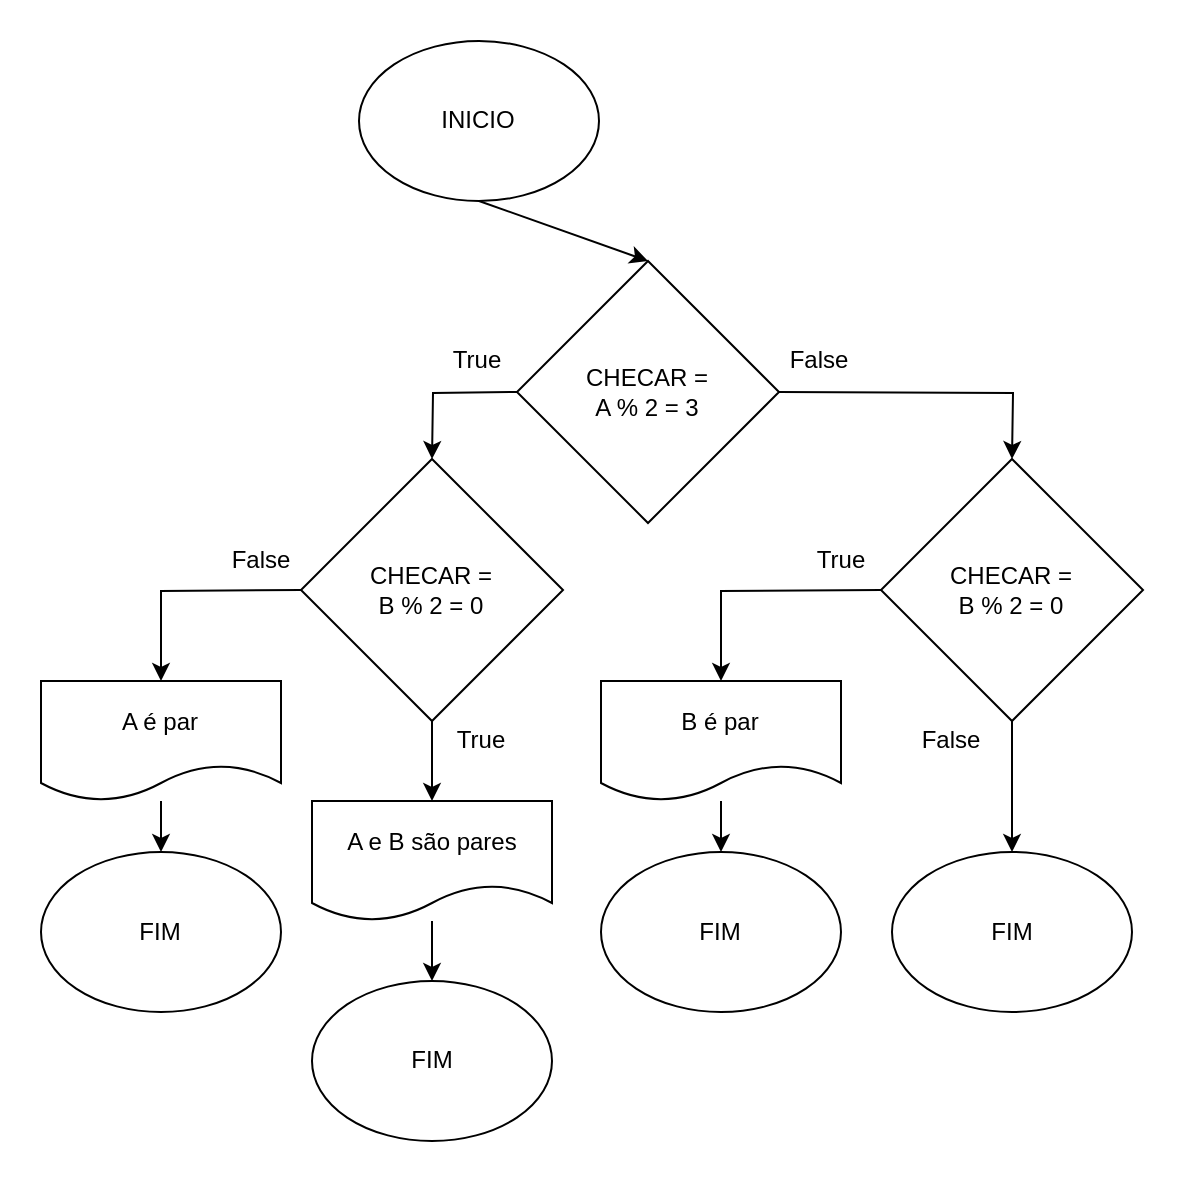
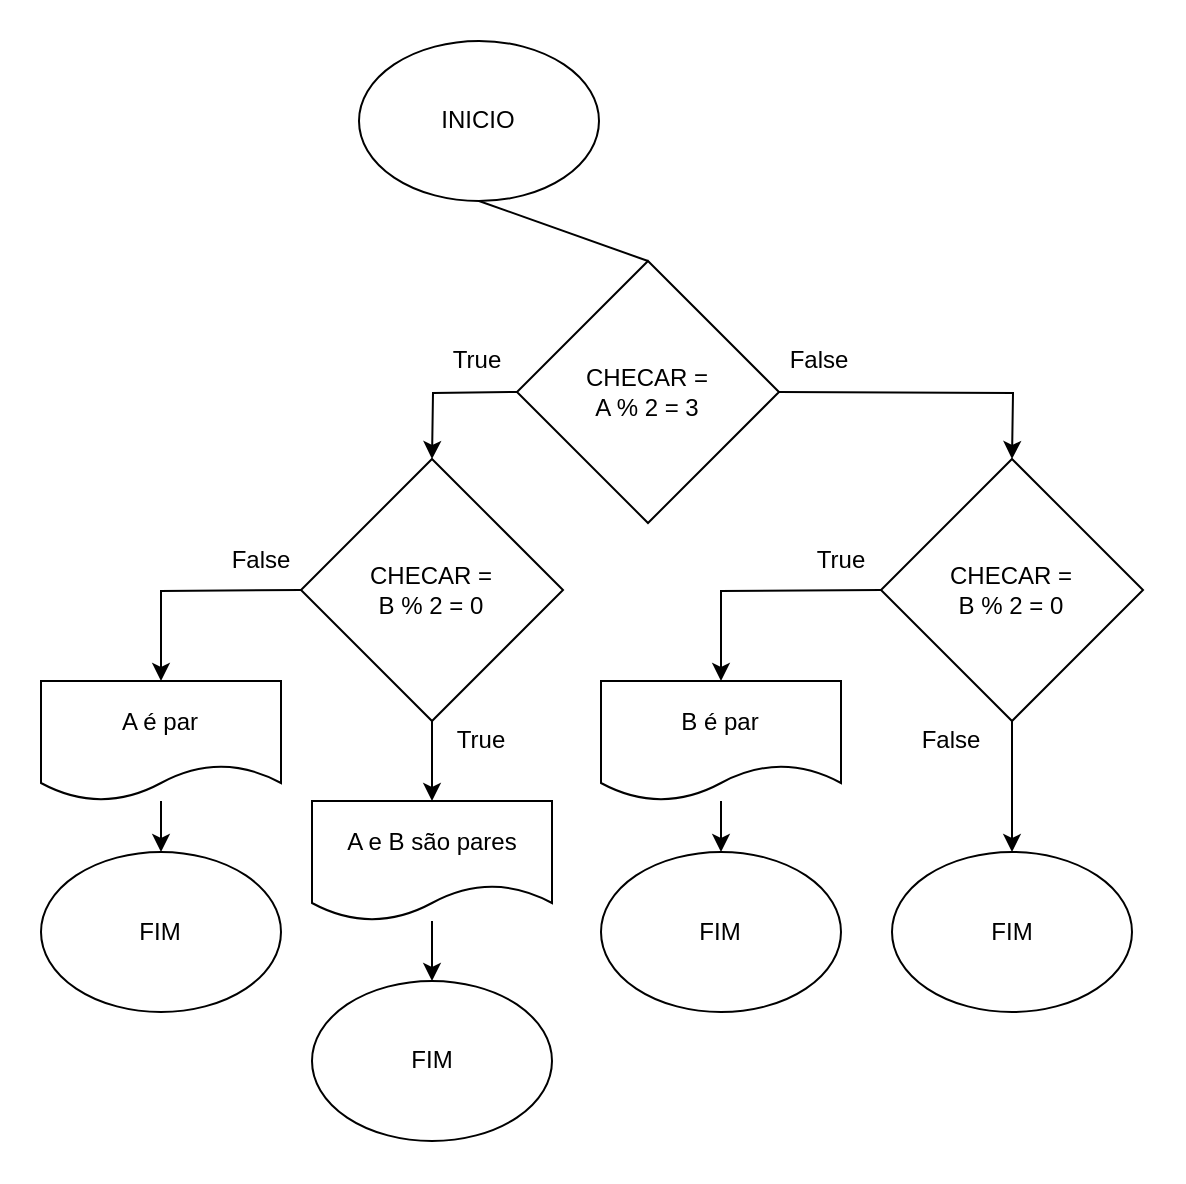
  <mxCell id="0" />
  <mxCell id="1" parent="0" />
  <mxCell id="2" value="INICIO" style="ellipse;whiteSpace=wrap;html=1;" parent="1" vertex="1"><mxGeometry x="179" y="20" width="120" height="80" as="geometry" /></mxCell>
- <mxCell id="3" value="" style="endArrow=classic;html=1;rounded=0;exitX=0.5;exitY=1;exitDx=0;exitDy=0;entryX=0.5;entryY=0;entryDx=0;entryDy=0;" parent="1" source="2" target="5" edge="1"><mxGeometry width="50" height="50" relative="1" as="geometry"><mxPoint x="290" y="120" as="sourcePoint" /><mxPoint x="324" y="30" as="targetPoint" /></mxGeometry></mxCell>
+ <mxCell id="3" value="" style="endArrow=none;html=1;rounded=0;exitX=0.5;exitY=1;exitDx=0;exitDy=0;entryX=0.5;entryY=0;entryDx=0;entryDy=0;" parent="1" source="2" target="5" edge="1"><mxGeometry width="50" height="50" relative="1" as="geometry"><mxPoint x="290" y="120" as="sourcePoint" /><mxPoint x="324" y="30" as="targetPoint" /></mxGeometry></mxCell>
  <mxCell id="4" value="FIM" style="ellipse;whiteSpace=wrap;html=1;" parent="1" vertex="1"><mxGeometry x="155.5" y="490" width="120" height="80" as="geometry" /></mxCell>
  <mxCell id="5" value="CHECAR = &lt;br&gt;A % 2 = 3" style="rhombus;whiteSpace=wrap;html=1;" parent="1" vertex="1"><mxGeometry x="258" y="130" width="131" height="131" as="geometry" /></mxCell>
  <mxCell id="6" value="" style="endArrow=classic;html=1;rounded=0;exitX=0;exitY=0.5;exitDx=0;exitDy=0;entryX=0.5;entryY=0;entryDx=0;entryDy=0;" parent="1" source="5" target="14" edge="1"><mxGeometry width="50" height="50" relative="1" as="geometry"><mxPoint x="324" y="261" as="sourcePoint" /><mxPoint x="140" y="230" as="targetPoint" /><Array as="points"><mxPoint x="216" y="196" /></Array></mxGeometry></mxCell>
  <mxCell id="7" value="True" style="text;html=1;align=center;verticalAlign=middle;resizable=0;points=[];autosize=1;strokeColor=none;fillColor=none;" parent="1" vertex="1"><mxGeometry x="218" y="170" width="40" height="20" as="geometry" /></mxCell>
  <mxCell id="8" value="False" style="text;html=1;align=center;verticalAlign=middle;resizable=0;points=[];autosize=1;strokeColor=none;fillColor=none;" parent="1" vertex="1"><mxGeometry x="389" y="170" width="40" height="20" as="geometry" /></mxCell>
  <mxCell id="9" value="CHECAR = &lt;br&gt;B % 2 = 0" style="rhombus;whiteSpace=wrap;html=1;" parent="1" vertex="1"><mxGeometry x="440" y="229" width="131" height="131" as="geometry" /></mxCell>
  <mxCell id="10" value="" style="endArrow=classic;html=1;rounded=0;entryX=0.5;entryY=0;entryDx=0;entryDy=0;exitX=1;exitY=0.5;exitDx=0;exitDy=0;" parent="1" source="5" target="9" edge="1"><mxGeometry width="50" height="50" relative="1" as="geometry"><mxPoint x="290" y="410" as="sourcePoint" /><mxPoint x="340" y="360" as="targetPoint" /><Array as="points"><mxPoint x="506" y="196" /></Array></mxGeometry></mxCell>
  <mxCell id="11" value="True" style="text;html=1;align=center;verticalAlign=middle;resizable=0;points=[];autosize=1;strokeColor=none;fillColor=none;" parent="1" vertex="1"><mxGeometry x="220" y="360" width="40" height="20" as="geometry" /></mxCell>
  <mxCell id="12" value="False" style="text;html=1;align=center;verticalAlign=middle;resizable=0;points=[];autosize=1;strokeColor=none;fillColor=none;" parent="1" vertex="1"><mxGeometry x="455" y="360" width="40" height="20" as="geometry" /></mxCell>
  <mxCell id="13" value="" style="endArrow=classic;html=1;rounded=0;exitX=0.5;exitY=1;exitDx=0;exitDy=0;entryX=0.5;entryY=0;entryDx=0;entryDy=0;" parent="1" source="14" target="21" edge="1"><mxGeometry width="50" height="50" relative="1" as="geometry"><mxPoint x="340" y="630" as="sourcePoint" /><mxPoint x="190" y="500" as="targetPoint" /><Array as="points" /></mxGeometry></mxCell>
  <mxCell id="14" value="CHECAR = &lt;br&gt;B % 2 = 0" style="rhombus;whiteSpace=wrap;html=1;" parent="1" vertex="1"><mxGeometry x="150" y="229" width="131" height="131" as="geometry" /></mxCell>
  <mxCell id="15" value="True" style="text;html=1;align=center;verticalAlign=middle;resizable=0;points=[];autosize=1;strokeColor=none;fillColor=none;" parent="1" vertex="1"><mxGeometry x="400" y="270" width="40" height="20" as="geometry" /></mxCell>
  <mxCell id="16" value="" style="endArrow=classic;html=1;rounded=0;exitX=0;exitY=0.5;exitDx=0;exitDy=0;entryX=0.5;entryY=0;entryDx=0;entryDy=0;" parent="1" source="14" target="19" edge="1"><mxGeometry width="50" height="50" relative="1" as="geometry"><mxPoint x="340" y="590" as="sourcePoint" /><mxPoint x="380" y="640" as="targetPoint" /><Array as="points"><mxPoint x="80" y="295" /></Array></mxGeometry></mxCell>
  <mxCell id="17" value="False" style="text;html=1;align=center;verticalAlign=middle;resizable=0;points=[];autosize=1;strokeColor=none;fillColor=none;" parent="1" vertex="1"><mxGeometry x="110" y="270" width="40" height="20" as="geometry" /></mxCell>
  <mxCell id="18" value="" style="edgeStyle=orthogonalEdgeStyle;rounded=0;orthogonalLoop=1;jettySize=auto;html=1;" parent="1" source="19" target="22" edge="1"><mxGeometry relative="1" as="geometry" /></mxCell>
  <mxCell id="19" value="&lt;span&gt;A é par&lt;/span&gt;" style="shape=document;whiteSpace=wrap;html=1;boundedLbl=1;" parent="1" vertex="1"><mxGeometry x="20" y="340" width="120" height="60" as="geometry" /></mxCell>
  <mxCell id="20" value="" style="edgeStyle=orthogonalEdgeStyle;rounded=0;orthogonalLoop=1;jettySize=auto;html=1;" parent="1" source="21" target="4" edge="1"><mxGeometry relative="1" as="geometry" /></mxCell>
  <mxCell id="21" value="&lt;span&gt;A e B são pares&lt;/span&gt;" style="shape=document;whiteSpace=wrap;html=1;boundedLbl=1;" parent="1" vertex="1"><mxGeometry x="155.5" y="400" width="120" height="60" as="geometry" /></mxCell>
  <mxCell id="22" value="FIM" style="ellipse;whiteSpace=wrap;html=1;" parent="1" vertex="1"><mxGeometry x="20" y="425.5" width="120" height="80" as="geometry" /></mxCell>
  <mxCell id="23" value="&lt;span&gt;B é par&lt;/span&gt;" style="shape=document;whiteSpace=wrap;html=1;boundedLbl=1;" parent="1" vertex="1"><mxGeometry x="300" y="340" width="120" height="60" as="geometry" /></mxCell>
  <mxCell id="24" value="" style="endArrow=classic;html=1;rounded=0;exitX=0;exitY=0.5;exitDx=0;exitDy=0;entryX=0.5;entryY=0;entryDx=0;entryDy=0;" parent="1" source="9" target="23" edge="1"><mxGeometry width="50" height="50" relative="1" as="geometry"><mxPoint x="290" y="430" as="sourcePoint" /><mxPoint x="340" y="380" as="targetPoint" /><Array as="points"><mxPoint x="360" y="295" /></Array></mxGeometry></mxCell>
  <mxCell id="25" value="" style="endArrow=classic;html=1;rounded=0;exitX=0.5;exitY=1;exitDx=0;exitDy=0;entryX=0.5;entryY=0;entryDx=0;entryDy=0;" parent="1" source="9" target="26" edge="1"><mxGeometry width="50" height="50" relative="1" as="geometry"><mxPoint x="361" y="530" as="sourcePoint" /><mxPoint x="506" y="610" as="targetPoint" /></mxGeometry></mxCell>
  <mxCell id="26" value="FIM" style="ellipse;whiteSpace=wrap;html=1;" parent="1" vertex="1"><mxGeometry x="445.5" y="425.5" width="120" height="80" as="geometry" /></mxCell>
  <mxCell id="27" value="FIM" style="ellipse;whiteSpace=wrap;html=1;" parent="1" vertex="1"><mxGeometry x="300" y="425.5" width="120" height="80" as="geometry" /></mxCell>
  <mxCell id="28" value="" style="endArrow=classic;html=1;rounded=0;" parent="1" source="23" target="27" edge="1"><mxGeometry width="50" height="50" relative="1" as="geometry"><mxPoint x="234.5" y="541" as="sourcePoint" /><mxPoint x="234.5" y="630" as="targetPoint" /></mxGeometry></mxCell>
